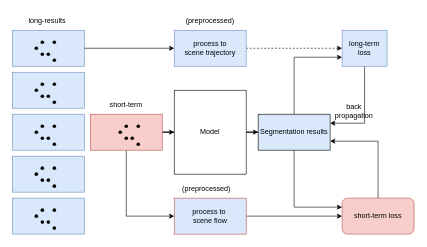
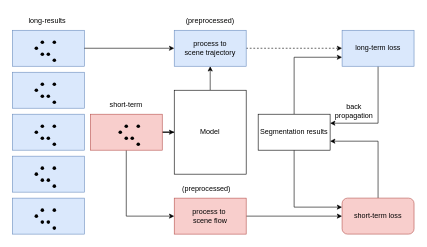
  <mxCell id="0" />
  <mxCell id="1" parent="0" />
  <mxCell id="2" style="edgeStyle=orthogonalEdgeStyle;rounded=0;orthogonalLoop=1;jettySize=auto;html=1;entryX=0;entryY=0.5;entryDx=0;entryDy=0;dashed=1;" edge="1" parent="1" source="21" target="17"><mxGeometry relative="1" as="geometry" /></mxCell>
  <mxCell id="3" value="" style="rounded=0;whiteSpace=wrap;html=1;fillColor=#dae8fc;strokeColor=#6c8ebf;" vertex="1" parent="1"><mxGeometry x="20" y="50" width="120" height="60" as="geometry" /></mxCell>
  <mxCell id="4" value="" style="rounded=0;whiteSpace=wrap;html=1;fillColor=#dae8fc;strokeColor=#6c8ebf;" vertex="1" parent="1"><mxGeometry x="20" y="120" width="120" height="60" as="geometry" /></mxCell>
  <mxCell id="5" value="" style="rounded=0;whiteSpace=wrap;html=1;fillColor=#dae8fc;strokeColor=#6c8ebf;" vertex="1" parent="1"><mxGeometry x="20" y="190" width="120" height="60" as="geometry" /></mxCell>
  <mxCell id="6" value="" style="rounded=0;whiteSpace=wrap;html=1;fillColor=#dae8fc;strokeColor=#6c8ebf;" vertex="1" parent="1"><mxGeometry x="20" y="260" width="120" height="60" as="geometry" /></mxCell>
  <mxCell id="7" value="" style="rounded=0;whiteSpace=wrap;html=1;fillColor=#dae8fc;strokeColor=#6c8ebf;" vertex="1" parent="1"><mxGeometry x="20" y="330" width="120" height="60" as="geometry" /></mxCell>
  <mxCell id="8" style="edgeStyle=orthogonalEdgeStyle;rounded=0;orthogonalLoop=1;jettySize=auto;html=1;entryX=0;entryY=0.5;entryDx=0;entryDy=0;" edge="1" parent="1" source="10" target="12"><mxGeometry relative="1" as="geometry" /></mxCell>
  <mxCell id="9" style="edgeStyle=orthogonalEdgeStyle;rounded=0;orthogonalLoop=1;jettySize=auto;html=1;entryX=0;entryY=0.5;entryDx=0;entryDy=0;" edge="1" parent="1" source="10" target="23"><mxGeometry relative="1" as="geometry"><Array as="points"><mxPoint x="210" y="360" /></Array></mxGeometry></mxCell>
  <mxCell id="10" value="" style="rounded=0;whiteSpace=wrap;html=1;fillColor=#f8cecc;strokeColor=#b85450;" vertex="1" parent="1"><mxGeometry x="150" y="190" width="120" height="60" as="geometry" /></mxCell>
- <mxCell id="11" style="edgeStyle=orthogonalEdgeStyle;rounded=0;orthogonalLoop=1;jettySize=auto;html=1;entryX=0;entryY=0.5;entryDx=0;entryDy=0;" edge="1" parent="1" source="12" target="15"><mxGeometry relative="1" as="geometry"><mxPoint x="590" y="220" as="targetPoint" /></mxGeometry></mxCell>
+ <mxCell id="11" style="edgeStyle=orthogonalEdgeStyle;rounded=0;orthogonalLoop=1;jettySize=auto;html=1;" edge="1" parent="1" source="12" target="21"><mxGeometry relative="1" as="geometry"><mxPoint x="590" y="220" as="targetPoint" /></mxGeometry></mxCell>
  <mxCell id="12" value="Model" style="rounded=0;whiteSpace=wrap;html=1;" vertex="1" parent="1"><mxGeometry x="290" y="150" width="120" height="140" as="geometry" /></mxCell>
  <mxCell id="13" style="edgeStyle=orthogonalEdgeStyle;rounded=0;orthogonalLoop=1;jettySize=auto;html=1;entryX=0;entryY=0.75;entryDx=0;entryDy=0;" edge="1" parent="1" source="15" target="17"><mxGeometry relative="1" as="geometry"><mxPoint x="570" y="80" as="targetPoint" /><Array as="points"><mxPoint x="490" y="95" /></Array></mxGeometry></mxCell>
  <mxCell id="14" style="edgeStyle=orthogonalEdgeStyle;rounded=0;orthogonalLoop=1;jettySize=auto;html=1;entryX=0;entryY=0.25;entryDx=0;entryDy=0;exitX=0.5;exitY=1;exitDx=0;exitDy=0;" edge="1" parent="1" source="15" target="25"><mxGeometry relative="1" as="geometry" /></mxCell>
- <mxCell id="15" value="Segmentation results" style="rounded=0;whiteSpace=wrap;html=1;fillColor=#dae8fc;" vertex="1" parent="1"><mxGeometry x="430" y="190" width="120" height="60" as="geometry" /></mxCell>
+ <mxCell id="15" value="Segmentation results" style="rounded=0;whiteSpace=wrap;html=1;" vertex="1" parent="1"><mxGeometry x="430" y="190" width="120" height="60" as="geometry" /></mxCell>
  <mxCell id="16" style="edgeStyle=orthogonalEdgeStyle;rounded=0;orthogonalLoop=1;jettySize=auto;html=1;entryX=1;entryY=0.25;entryDx=0;entryDy=0;exitX=0.5;exitY=1;exitDx=0;exitDy=0;" edge="1" parent="1" source="17" target="15"><mxGeometry relative="1" as="geometry" /></mxCell>
- <mxCell id="17" value="long-term loss" style="rounded=0;whiteSpace=wrap;html=1;fillColor=#dae8fc;strokeColor=#6c8ebf;" vertex="1" parent="1"><mxGeometry x="570" y="50" width="75" height="60" as="geometry" /></mxCell>
+ <mxCell id="17" value="long-term loss" style="rounded=0;whiteSpace=wrap;html=1;fillColor=#dae8fc;strokeColor=#6c8ebf;" vertex="1" parent="1"><mxGeometry x="570" y="50" width="120" height="60" as="geometry" /></mxCell>
  <mxCell id="18" value="long-results&amp;nbsp;" style="text;html=1;align=center;verticalAlign=middle;whiteSpace=wrap;rounded=0;" vertex="1" parent="1"><mxGeometry x="20" y="20" width="120" height="30" as="geometry" /></mxCell>
  <mxCell id="19" value="short-term" style="text;html=1;align=center;verticalAlign=middle;whiteSpace=wrap;rounded=0;" vertex="1" parent="1"><mxGeometry x="150" y="160" width="120" height="30" as="geometry" /></mxCell>
  <mxCell id="20" value="" style="edgeStyle=orthogonalEdgeStyle;rounded=0;orthogonalLoop=1;jettySize=auto;html=1;entryX=0;entryY=0.5;entryDx=0;entryDy=0;" edge="1" parent="1" source="3" target="21"><mxGeometry relative="1" as="geometry"><mxPoint x="140" y="80" as="sourcePoint" /><mxPoint x="530" y="80" as="targetPoint" /></mxGeometry></mxCell>
  <mxCell id="21" value="&lt;div&gt;process to&lt;/div&gt;scene trajectory" style="rounded=0;whiteSpace=wrap;html=1;fillColor=#dae8fc;strokeColor=#6c8ebf;" vertex="1" parent="1"><mxGeometry x="290" y="50" width="120" height="60" as="geometry" /></mxCell>
  <mxCell id="22" style="edgeStyle=orthogonalEdgeStyle;rounded=0;orthogonalLoop=1;jettySize=auto;html=1;entryX=0;entryY=0.5;entryDx=0;entryDy=0;" edge="1" parent="1" source="23" target="25"><mxGeometry relative="1" as="geometry" /></mxCell>
- <mxCell id="23" value="process to&amp;nbsp;&lt;div&gt;scene flow&lt;/div&gt;" style="rounded=0;whiteSpace=wrap;html=1;fillColor=#dae8fc;strokeColor=#b85450;" vertex="1" parent="1"><mxGeometry x="290" y="330" width="120" height="60" as="geometry" /></mxCell>
+ <mxCell id="23" value="process to&amp;nbsp;&lt;div&gt;scene flow&lt;/div&gt;" style="rounded=0;whiteSpace=wrap;html=1;fillColor=#f8cecc;strokeColor=#b85450;" vertex="1" parent="1"><mxGeometry x="290" y="330" width="120" height="60" as="geometry" /></mxCell>
  <mxCell id="24" style="edgeStyle=orthogonalEdgeStyle;rounded=0;orthogonalLoop=1;jettySize=auto;html=1;entryX=1;entryY=0.75;entryDx=0;entryDy=0;" edge="1" parent="1" source="25" target="15"><mxGeometry relative="1" as="geometry"><Array as="points"><mxPoint x="630" y="235" /></Array></mxGeometry></mxCell>
  <mxCell id="25" value="short-term loss" style="whiteSpace=wrap;html=1;fillColor=#f8cecc;strokeColor=#b85450;rounded=1;" vertex="1" parent="1"><mxGeometry x="570" y="330" width="120" height="60" as="geometry" /></mxCell>
  <mxCell id="26" value="(preprocessed)" style="text;html=1;align=center;verticalAlign=middle;whiteSpace=wrap;rounded=0;" vertex="1" parent="1"><mxGeometry x="314" y="300" width="60" height="30" as="geometry" /></mxCell>
  <mxCell id="27" value="(preprocessed)" style="text;html=1;align=center;verticalAlign=middle;whiteSpace=wrap;rounded=0;" vertex="1" parent="1"><mxGeometry x="320" y="20" width="60" height="30" as="geometry" /></mxCell>
  <mxCell id="28" value="back propagation" style="text;html=1;align=center;verticalAlign=middle;whiteSpace=wrap;rounded=0;" vertex="1" parent="1"><mxGeometry x="560" y="170" width="60" height="30" as="geometry" /></mxCell>
  <mxCell id="29" value="" style="group" vertex="1" connectable="0" parent="1"><mxGeometry x="50" y="60" width="50" height="50" as="geometry" /></mxCell>
  <mxCell id="30" value="" style="shape=waypoint;sketch=0;fillStyle=solid;size=6;pointerEvents=1;points=[];fillColor=none;resizable=0;rotatable=0;perimeter=centerPerimeter;snapToPoint=1;" vertex="1" parent="29"><mxGeometry x="10" y="20" width="20" height="20" as="geometry" /></mxCell>
  <mxCell id="31" value="" style="shape=waypoint;sketch=0;fillStyle=solid;size=6;pointerEvents=1;points=[];fillColor=none;resizable=0;rotatable=0;perimeter=centerPerimeter;snapToPoint=1;" vertex="1" parent="29"><mxGeometry x="10" width="20" height="20" as="geometry" /></mxCell>
  <mxCell id="32" value="" style="shape=waypoint;sketch=0;fillStyle=solid;size=6;pointerEvents=1;points=[];fillColor=none;resizable=0;rotatable=0;perimeter=centerPerimeter;snapToPoint=1;" vertex="1" parent="29"><mxGeometry x="30" y="30" width="20" height="20" as="geometry" /></mxCell>
  <mxCell id="33" value="" style="shape=waypoint;sketch=0;fillStyle=solid;size=6;pointerEvents=1;points=[];fillColor=none;resizable=0;rotatable=0;perimeter=centerPerimeter;snapToPoint=1;" vertex="1" parent="29"><mxGeometry y="10" width="20" height="20" as="geometry" /></mxCell>
  <mxCell id="34" value="" style="shape=waypoint;sketch=0;fillStyle=solid;size=6;pointerEvents=1;points=[];fillColor=none;resizable=0;rotatable=0;perimeter=centerPerimeter;snapToPoint=1;" vertex="1" parent="29"><mxGeometry x="20" y="20" width="20" height="20" as="geometry" /></mxCell>
  <mxCell id="35" value="" style="shape=waypoint;sketch=0;fillStyle=solid;size=6;pointerEvents=1;points=[];fillColor=none;resizable=0;rotatable=0;perimeter=centerPerimeter;snapToPoint=1;" vertex="1" parent="29"><mxGeometry x="30" width="20" height="20" as="geometry" /></mxCell>
  <mxCell id="36" value="" style="group" vertex="1" connectable="0" parent="1"><mxGeometry x="50" y="130" width="50" height="50" as="geometry" /></mxCell>
  <mxCell id="37" value="" style="shape=waypoint;sketch=0;fillStyle=solid;size=6;pointerEvents=1;points=[];fillColor=none;resizable=0;rotatable=0;perimeter=centerPerimeter;snapToPoint=1;" vertex="1" parent="36"><mxGeometry x="10" y="20" width="20" height="20" as="geometry" /></mxCell>
  <mxCell id="38" value="" style="shape=waypoint;sketch=0;fillStyle=solid;size=6;pointerEvents=1;points=[];fillColor=none;resizable=0;rotatable=0;perimeter=centerPerimeter;snapToPoint=1;" vertex="1" parent="36"><mxGeometry x="10" width="20" height="20" as="geometry" /></mxCell>
  <mxCell id="39" value="" style="shape=waypoint;sketch=0;fillStyle=solid;size=6;pointerEvents=1;points=[];fillColor=none;resizable=0;rotatable=0;perimeter=centerPerimeter;snapToPoint=1;" vertex="1" parent="36"><mxGeometry x="30" y="30" width="20" height="20" as="geometry" /></mxCell>
  <mxCell id="40" value="" style="shape=waypoint;sketch=0;fillStyle=solid;size=6;pointerEvents=1;points=[];fillColor=none;resizable=0;rotatable=0;perimeter=centerPerimeter;snapToPoint=1;" vertex="1" parent="36"><mxGeometry y="10" width="20" height="20" as="geometry" /></mxCell>
  <mxCell id="41" value="" style="shape=waypoint;sketch=0;fillStyle=solid;size=6;pointerEvents=1;points=[];fillColor=none;resizable=0;rotatable=0;perimeter=centerPerimeter;snapToPoint=1;" vertex="1" parent="36"><mxGeometry x="20" y="20" width="20" height="20" as="geometry" /></mxCell>
  <mxCell id="42" value="" style="shape=waypoint;sketch=0;fillStyle=solid;size=6;pointerEvents=1;points=[];fillColor=none;resizable=0;rotatable=0;perimeter=centerPerimeter;snapToPoint=1;" vertex="1" parent="36"><mxGeometry x="30" width="20" height="20" as="geometry" /></mxCell>
  <mxCell id="43" value="" style="group" vertex="1" connectable="0" parent="1"><mxGeometry x="50" y="200" width="50" height="50" as="geometry" /></mxCell>
  <mxCell id="44" value="" style="shape=waypoint;sketch=0;fillStyle=solid;size=6;pointerEvents=1;points=[];fillColor=none;resizable=0;rotatable=0;perimeter=centerPerimeter;snapToPoint=1;" vertex="1" parent="43"><mxGeometry x="10" y="20" width="20" height="20" as="geometry" /></mxCell>
  <mxCell id="45" value="" style="shape=waypoint;sketch=0;fillStyle=solid;size=6;pointerEvents=1;points=[];fillColor=none;resizable=0;rotatable=0;perimeter=centerPerimeter;snapToPoint=1;" vertex="1" parent="43"><mxGeometry x="10" width="20" height="20" as="geometry" /></mxCell>
  <mxCell id="46" value="" style="shape=waypoint;sketch=0;fillStyle=solid;size=6;pointerEvents=1;points=[];fillColor=none;resizable=0;rotatable=0;perimeter=centerPerimeter;snapToPoint=1;" vertex="1" parent="43"><mxGeometry x="30" y="30" width="20" height="20" as="geometry" /></mxCell>
  <mxCell id="47" value="" style="shape=waypoint;sketch=0;fillStyle=solid;size=6;pointerEvents=1;points=[];fillColor=none;resizable=0;rotatable=0;perimeter=centerPerimeter;snapToPoint=1;" vertex="1" parent="43"><mxGeometry y="10" width="20" height="20" as="geometry" /></mxCell>
  <mxCell id="48" value="" style="shape=waypoint;sketch=0;fillStyle=solid;size=6;pointerEvents=1;points=[];fillColor=none;resizable=0;rotatable=0;perimeter=centerPerimeter;snapToPoint=1;" vertex="1" parent="43"><mxGeometry x="20" y="20" width="20" height="20" as="geometry" /></mxCell>
  <mxCell id="49" value="" style="shape=waypoint;sketch=0;fillStyle=solid;size=6;pointerEvents=1;points=[];fillColor=none;resizable=0;rotatable=0;perimeter=centerPerimeter;snapToPoint=1;" vertex="1" parent="43"><mxGeometry x="30" width="20" height="20" as="geometry" /></mxCell>
  <mxCell id="50" value="" style="group" vertex="1" connectable="0" parent="1"><mxGeometry x="50" y="270" width="50" height="50" as="geometry" /></mxCell>
  <mxCell id="51" value="" style="shape=waypoint;sketch=0;fillStyle=solid;size=6;pointerEvents=1;points=[];fillColor=none;resizable=0;rotatable=0;perimeter=centerPerimeter;snapToPoint=1;" vertex="1" parent="50"><mxGeometry x="10" y="20" width="20" height="20" as="geometry" /></mxCell>
  <mxCell id="52" value="" style="shape=waypoint;sketch=0;fillStyle=solid;size=6;pointerEvents=1;points=[];fillColor=none;resizable=0;rotatable=0;perimeter=centerPerimeter;snapToPoint=1;" vertex="1" parent="50"><mxGeometry x="10" width="20" height="20" as="geometry" /></mxCell>
  <mxCell id="53" value="" style="shape=waypoint;sketch=0;fillStyle=solid;size=6;pointerEvents=1;points=[];fillColor=none;resizable=0;rotatable=0;perimeter=centerPerimeter;snapToPoint=1;" vertex="1" parent="50"><mxGeometry x="30" y="30" width="20" height="20" as="geometry" /></mxCell>
  <mxCell id="54" value="" style="shape=waypoint;sketch=0;fillStyle=solid;size=6;pointerEvents=1;points=[];fillColor=none;resizable=0;rotatable=0;perimeter=centerPerimeter;snapToPoint=1;" vertex="1" parent="50"><mxGeometry y="10" width="20" height="20" as="geometry" /></mxCell>
  <mxCell id="55" value="" style="shape=waypoint;sketch=0;fillStyle=solid;size=6;pointerEvents=1;points=[];fillColor=none;resizable=0;rotatable=0;perimeter=centerPerimeter;snapToPoint=1;" vertex="1" parent="50"><mxGeometry x="20" y="20" width="20" height="20" as="geometry" /></mxCell>
  <mxCell id="56" value="" style="shape=waypoint;sketch=0;fillStyle=solid;size=6;pointerEvents=1;points=[];fillColor=none;resizable=0;rotatable=0;perimeter=centerPerimeter;snapToPoint=1;" vertex="1" parent="50"><mxGeometry x="30" width="20" height="20" as="geometry" /></mxCell>
  <mxCell id="57" value="" style="group" vertex="1" connectable="0" parent="1"><mxGeometry x="50" y="340" width="50" height="50" as="geometry" /></mxCell>
  <mxCell id="58" value="" style="shape=waypoint;sketch=0;fillStyle=solid;size=6;pointerEvents=1;points=[];fillColor=none;resizable=0;rotatable=0;perimeter=centerPerimeter;snapToPoint=1;" vertex="1" parent="57"><mxGeometry x="10" y="20" width="20" height="20" as="geometry" /></mxCell>
  <mxCell id="59" value="" style="shape=waypoint;sketch=0;fillStyle=solid;size=6;pointerEvents=1;points=[];fillColor=none;resizable=0;rotatable=0;perimeter=centerPerimeter;snapToPoint=1;" vertex="1" parent="57"><mxGeometry x="10" width="20" height="20" as="geometry" /></mxCell>
  <mxCell id="60" value="" style="shape=waypoint;sketch=0;fillStyle=solid;size=6;pointerEvents=1;points=[];fillColor=none;resizable=0;rotatable=0;perimeter=centerPerimeter;snapToPoint=1;" vertex="1" parent="57"><mxGeometry x="30" y="30" width="20" height="20" as="geometry" /></mxCell>
  <mxCell id="61" value="" style="shape=waypoint;sketch=0;fillStyle=solid;size=6;pointerEvents=1;points=[];fillColor=none;resizable=0;rotatable=0;perimeter=centerPerimeter;snapToPoint=1;" vertex="1" parent="57"><mxGeometry y="10" width="20" height="20" as="geometry" /></mxCell>
  <mxCell id="62" value="" style="shape=waypoint;sketch=0;fillStyle=solid;size=6;pointerEvents=1;points=[];fillColor=none;resizable=0;rotatable=0;perimeter=centerPerimeter;snapToPoint=1;" vertex="1" parent="57"><mxGeometry x="20" y="20" width="20" height="20" as="geometry" /></mxCell>
  <mxCell id="63" value="" style="shape=waypoint;sketch=0;fillStyle=solid;size=6;pointerEvents=1;points=[];fillColor=none;resizable=0;rotatable=0;perimeter=centerPerimeter;snapToPoint=1;" vertex="1" parent="57"><mxGeometry x="30" width="20" height="20" as="geometry" /></mxCell>
  <mxCell id="64" value="" style="group" vertex="1" connectable="0" parent="1"><mxGeometry x="190" y="200" width="50" height="50" as="geometry" /></mxCell>
  <mxCell id="65" value="" style="shape=waypoint;sketch=0;fillStyle=solid;size=6;pointerEvents=1;points=[];fillColor=none;resizable=0;rotatable=0;perimeter=centerPerimeter;snapToPoint=1;" vertex="1" parent="64"><mxGeometry x="10" y="20" width="20" height="20" as="geometry" /></mxCell>
  <mxCell id="66" value="" style="shape=waypoint;sketch=0;fillStyle=solid;size=6;pointerEvents=1;points=[];fillColor=none;resizable=0;rotatable=0;perimeter=centerPerimeter;snapToPoint=1;" vertex="1" parent="64"><mxGeometry x="10" width="20" height="20" as="geometry" /></mxCell>
  <mxCell id="67" value="" style="shape=waypoint;sketch=0;fillStyle=solid;size=6;pointerEvents=1;points=[];fillColor=none;resizable=0;rotatable=0;perimeter=centerPerimeter;snapToPoint=1;" vertex="1" parent="64"><mxGeometry x="30" y="30" width="20" height="20" as="geometry" /></mxCell>
  <mxCell id="68" value="" style="shape=waypoint;sketch=0;fillStyle=solid;size=6;pointerEvents=1;points=[];fillColor=none;resizable=0;rotatable=0;perimeter=centerPerimeter;snapToPoint=1;" vertex="1" parent="64"><mxGeometry y="10" width="20" height="20" as="geometry" /></mxCell>
  <mxCell id="69" value="" style="shape=waypoint;sketch=0;fillStyle=solid;size=6;pointerEvents=1;points=[];fillColor=none;resizable=0;rotatable=0;perimeter=centerPerimeter;snapToPoint=1;" vertex="1" parent="64"><mxGeometry x="20" y="20" width="20" height="20" as="geometry" /></mxCell>
  <mxCell id="70" value="" style="shape=waypoint;sketch=0;fillStyle=solid;size=6;pointerEvents=1;points=[];fillColor=none;resizable=0;rotatable=0;perimeter=centerPerimeter;snapToPoint=1;" vertex="1" parent="64"><mxGeometry x="30" width="20" height="20" as="geometry" /></mxCell>
